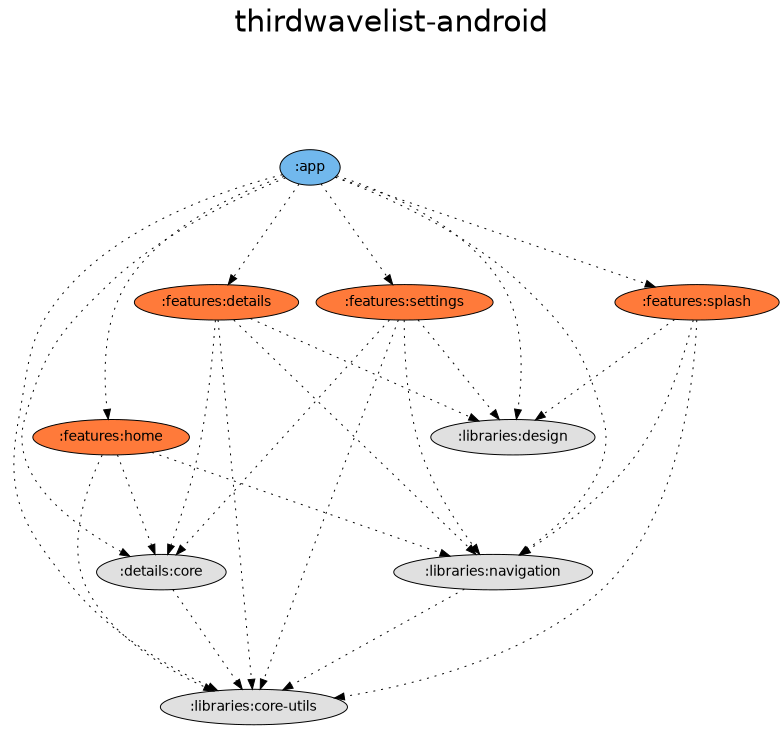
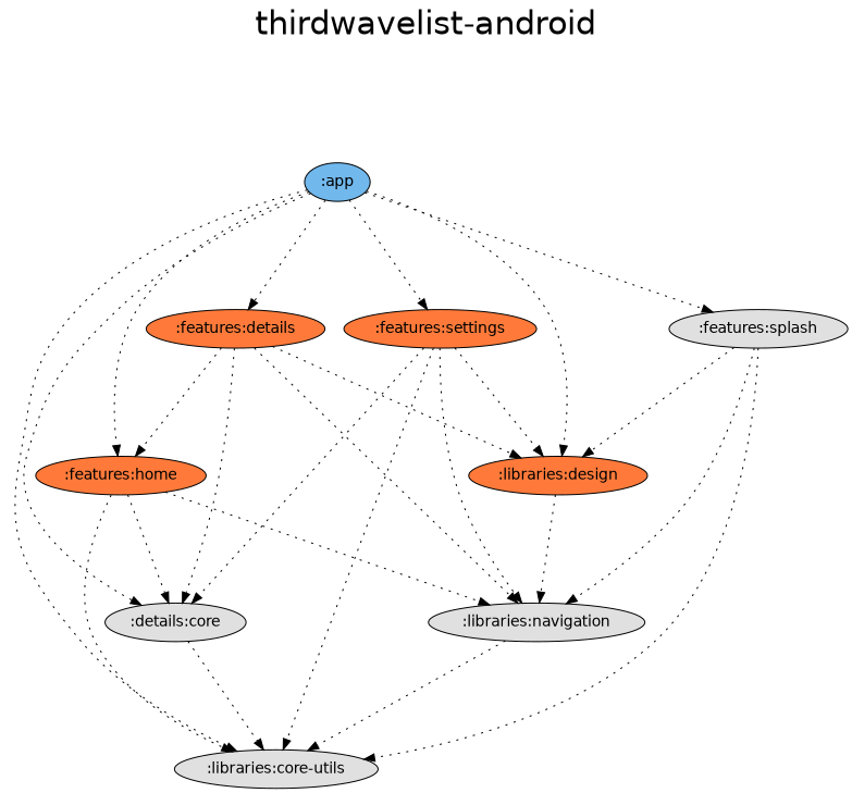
  digraph {
    fontname="DejaVu Sans"
    fontsize=30
    label="thirdwavelist-android\n "
    labelloc=t
    rankdir=TB
    ranksep=1.4
    node [fillcolor="#ff7a3a" fontname="DejaVu Sans" style=filled]
    edge [fontname="DejaVu Sans" style=dotted]
    ":app" [fillcolor="#71b8ed"]
    ":features:details"
    ":features:home"
    ":features:settings"
-   ":features:splash"
+   ":features:splash" [fillcolor="#e0e0e0"]
    n6 [fillcolor="#e0e0e0" label=":details:core"]
    ":libraries:core-utils" [fillcolor="#e0e0e0"]
-   ":libraries:design" [fillcolor="#e0e0e0"]
+   ":libraries:design"
    ":libraries:navigation" [fillcolor="#e0e0e0"]
    subgraph sub_1 {
      rank=same
    }
    ":app" -> ":features:details"
    ":app" -> ":features:home"
    ":app" -> ":features:settings"
    ":app" -> ":features:splash"
    ":app" -> n6
    ":app" -> ":libraries:core-utils"
    ":app" -> ":libraries:design"
-   ":app" -> ":libraries:navigation"
+   ":libraries:design" -> ":libraries:navigation"
    ":features:details" -> n6
-   ":features:details" -> ":libraries:core-utils"
+   ":features:details" -> ":features:home"
    ":features:details" -> ":libraries:design"
    ":features:details" -> ":libraries:navigation"
    ":features:home" -> n6
    ":features:home" -> ":libraries:core-utils"
    ":features:home" -> ":libraries:navigation"
    ":features:settings" -> n6
    ":features:settings" -> ":libraries:core-utils"
    ":features:settings" -> ":libraries:design"
    ":features:settings" -> ":libraries:navigation"
    ":features:splash" -> ":libraries:core-utils"
    ":features:splash" -> ":libraries:design"
    ":features:splash" -> ":libraries:navigation"
    n6 -> ":libraries:core-utils"
    ":libraries:navigation" -> ":libraries:core-utils"
  }
